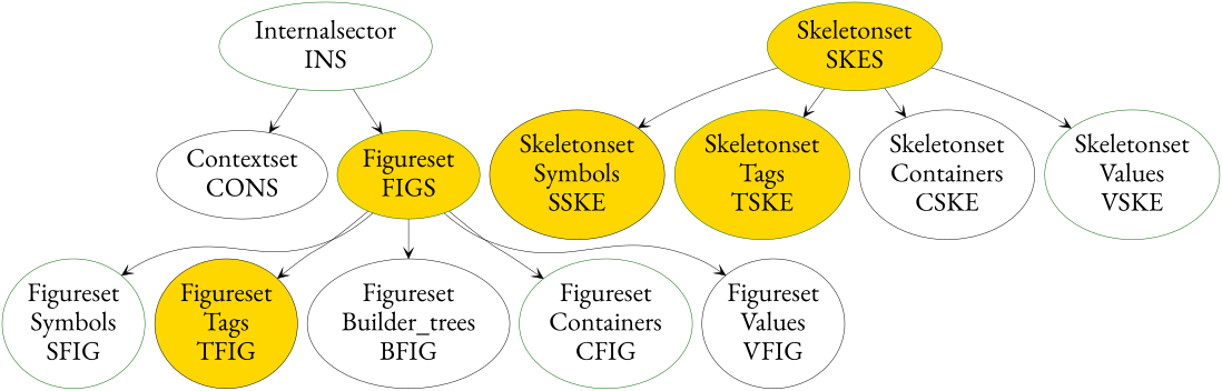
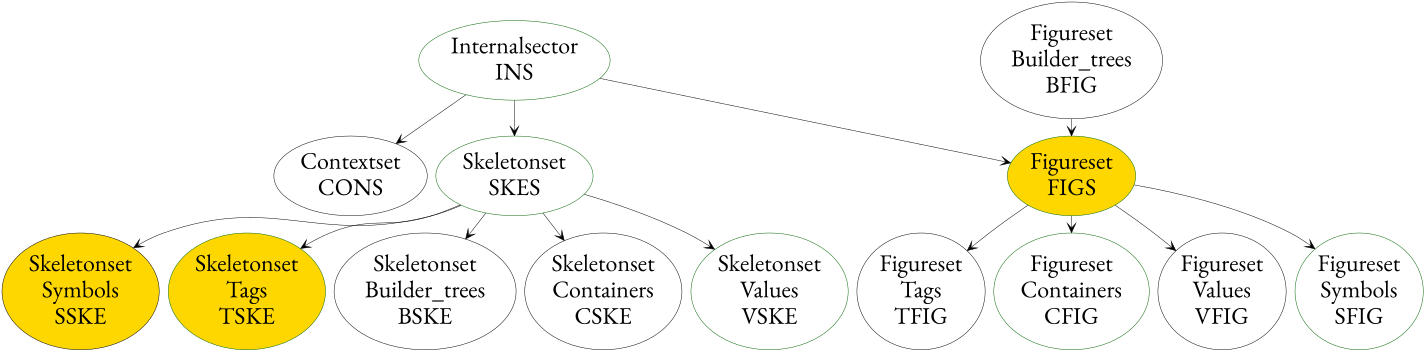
  digraph {
    fontname="EB Garamond"
    node [color=darkgreen fillcolor=white fontname="EB Garamond" fontsize=50 style=filled]
    edge [arrowhead=vee arrowsize=2.0 fontname="EB Garamond" style=solid]
    "Internalsector\nINS"
    "Contextset\nCONS" [color=black]
    "Figureset\nFIGS" [fillcolor=gold]
-   "Skeletonset\nSKES" [fillcolor=gold]
+   "Skeletonset\nSKES"
    "Figureset\nSymbols\nSFIG"
-   "Figureset\nTags\nTFIG" [color=black fillcolor=gold]
+   "Figureset\nTags\nTFIG" [color=black]
    "Figureset\nBuilder_trees\nBFIG" [color=black]
    "Figureset\nContainers\nCFIG"
    "Figureset\nValues\nVFIG" [color=black]
    "Skeletonset\nSymbols\nSSKE" [color=black fillcolor=gold]
    "Skeletonset\nTags\nTSKE" [fillcolor=gold]
+   "Skeletonset\nBuilder_trees\nBSKE" [color=black]
    "Skeletonset\nContainers\nCSKE" [color=black]
    "Skeletonset\nValues\nVSKE"
    "Internalsector\nINS" -> "Contextset\nCONS"
    "Internalsector\nINS" -> "Figureset\nFIGS"
+   "Internalsector\nINS" -> "Skeletonset\nSKES"
    "Figureset\nFIGS" -> "Figureset\nSymbols\nSFIG"
    "Figureset\nFIGS" -> "Figureset\nTags\nTFIG"
-   "Figureset\nFIGS" -> "Figureset\nBuilder_trees\nBFIG"
+   "Figureset\nBuilder_trees\nBFIG" -> "Figureset\nFIGS"
    "Figureset\nFIGS" -> "Figureset\nContainers\nCFIG"
    "Figureset\nFIGS" -> "Figureset\nValues\nVFIG"
    "Skeletonset\nSKES" -> "Skeletonset\nSymbols\nSSKE"
    "Skeletonset\nSKES" -> "Skeletonset\nTags\nTSKE"
+   "Skeletonset\nSKES" -> "Skeletonset\nBuilder_trees\nBSKE"
    "Skeletonset\nSKES" -> "Skeletonset\nContainers\nCSKE"
    "Skeletonset\nSKES" -> "Skeletonset\nValues\nVSKE"
  }
